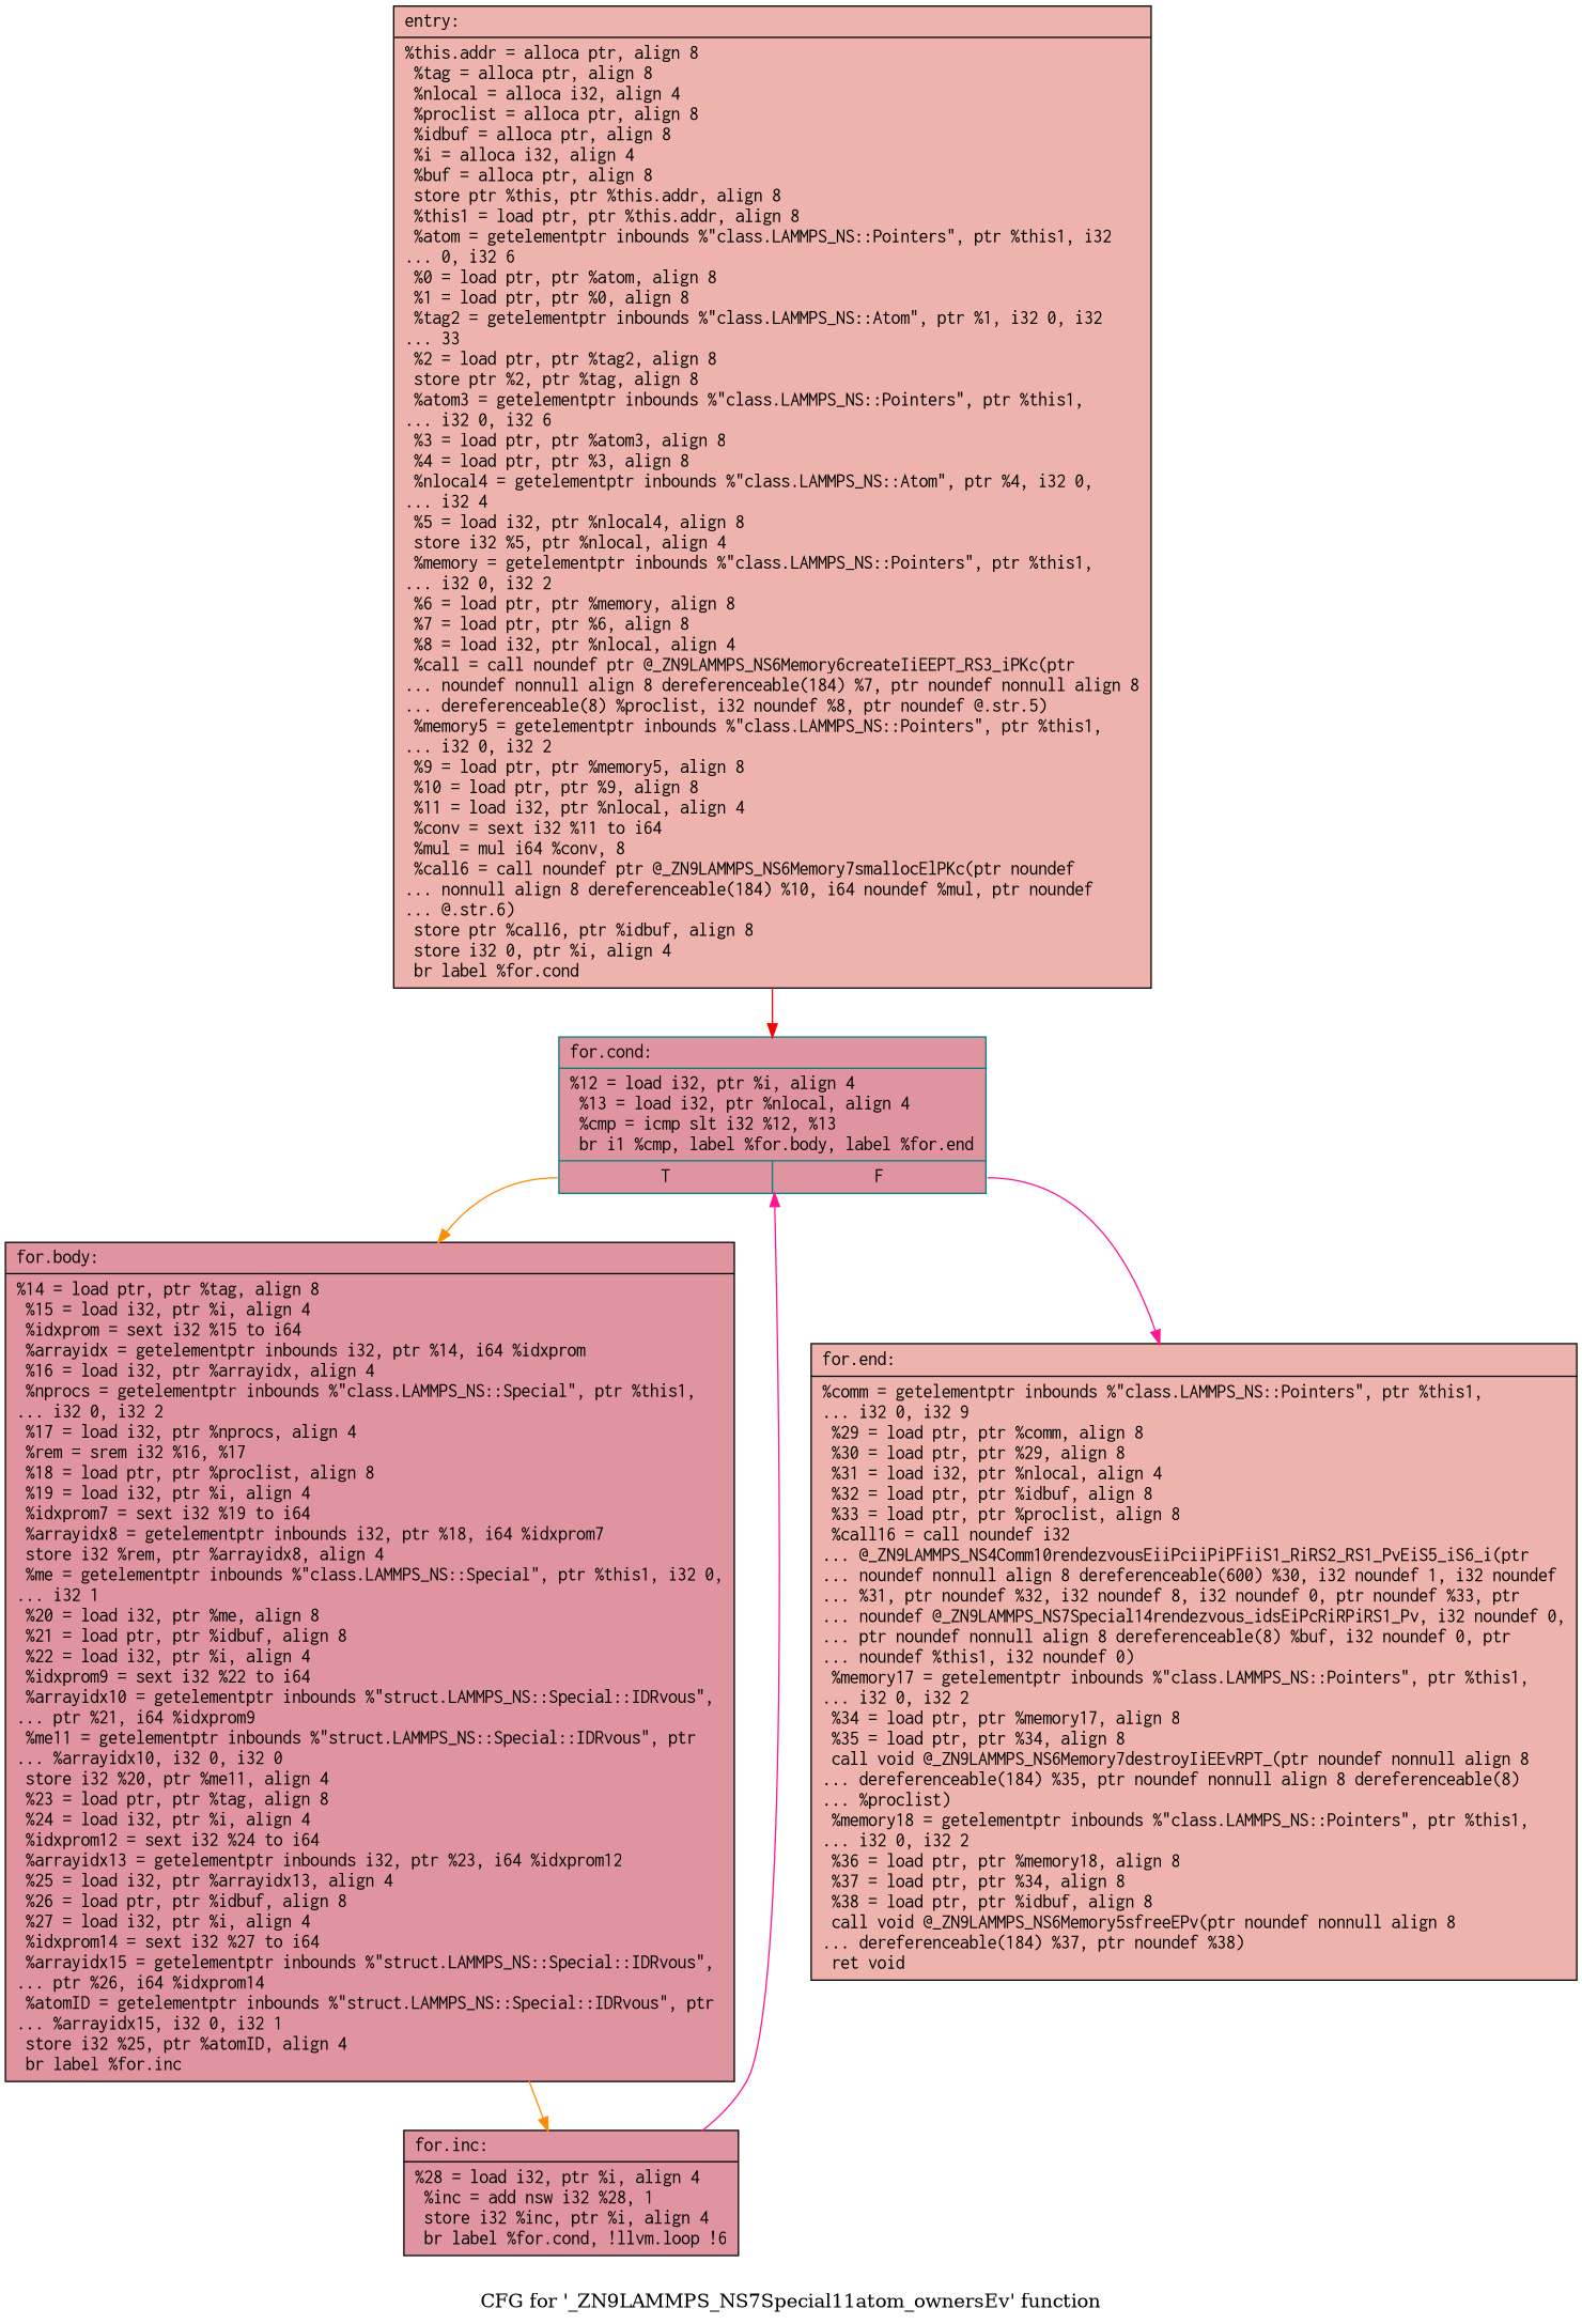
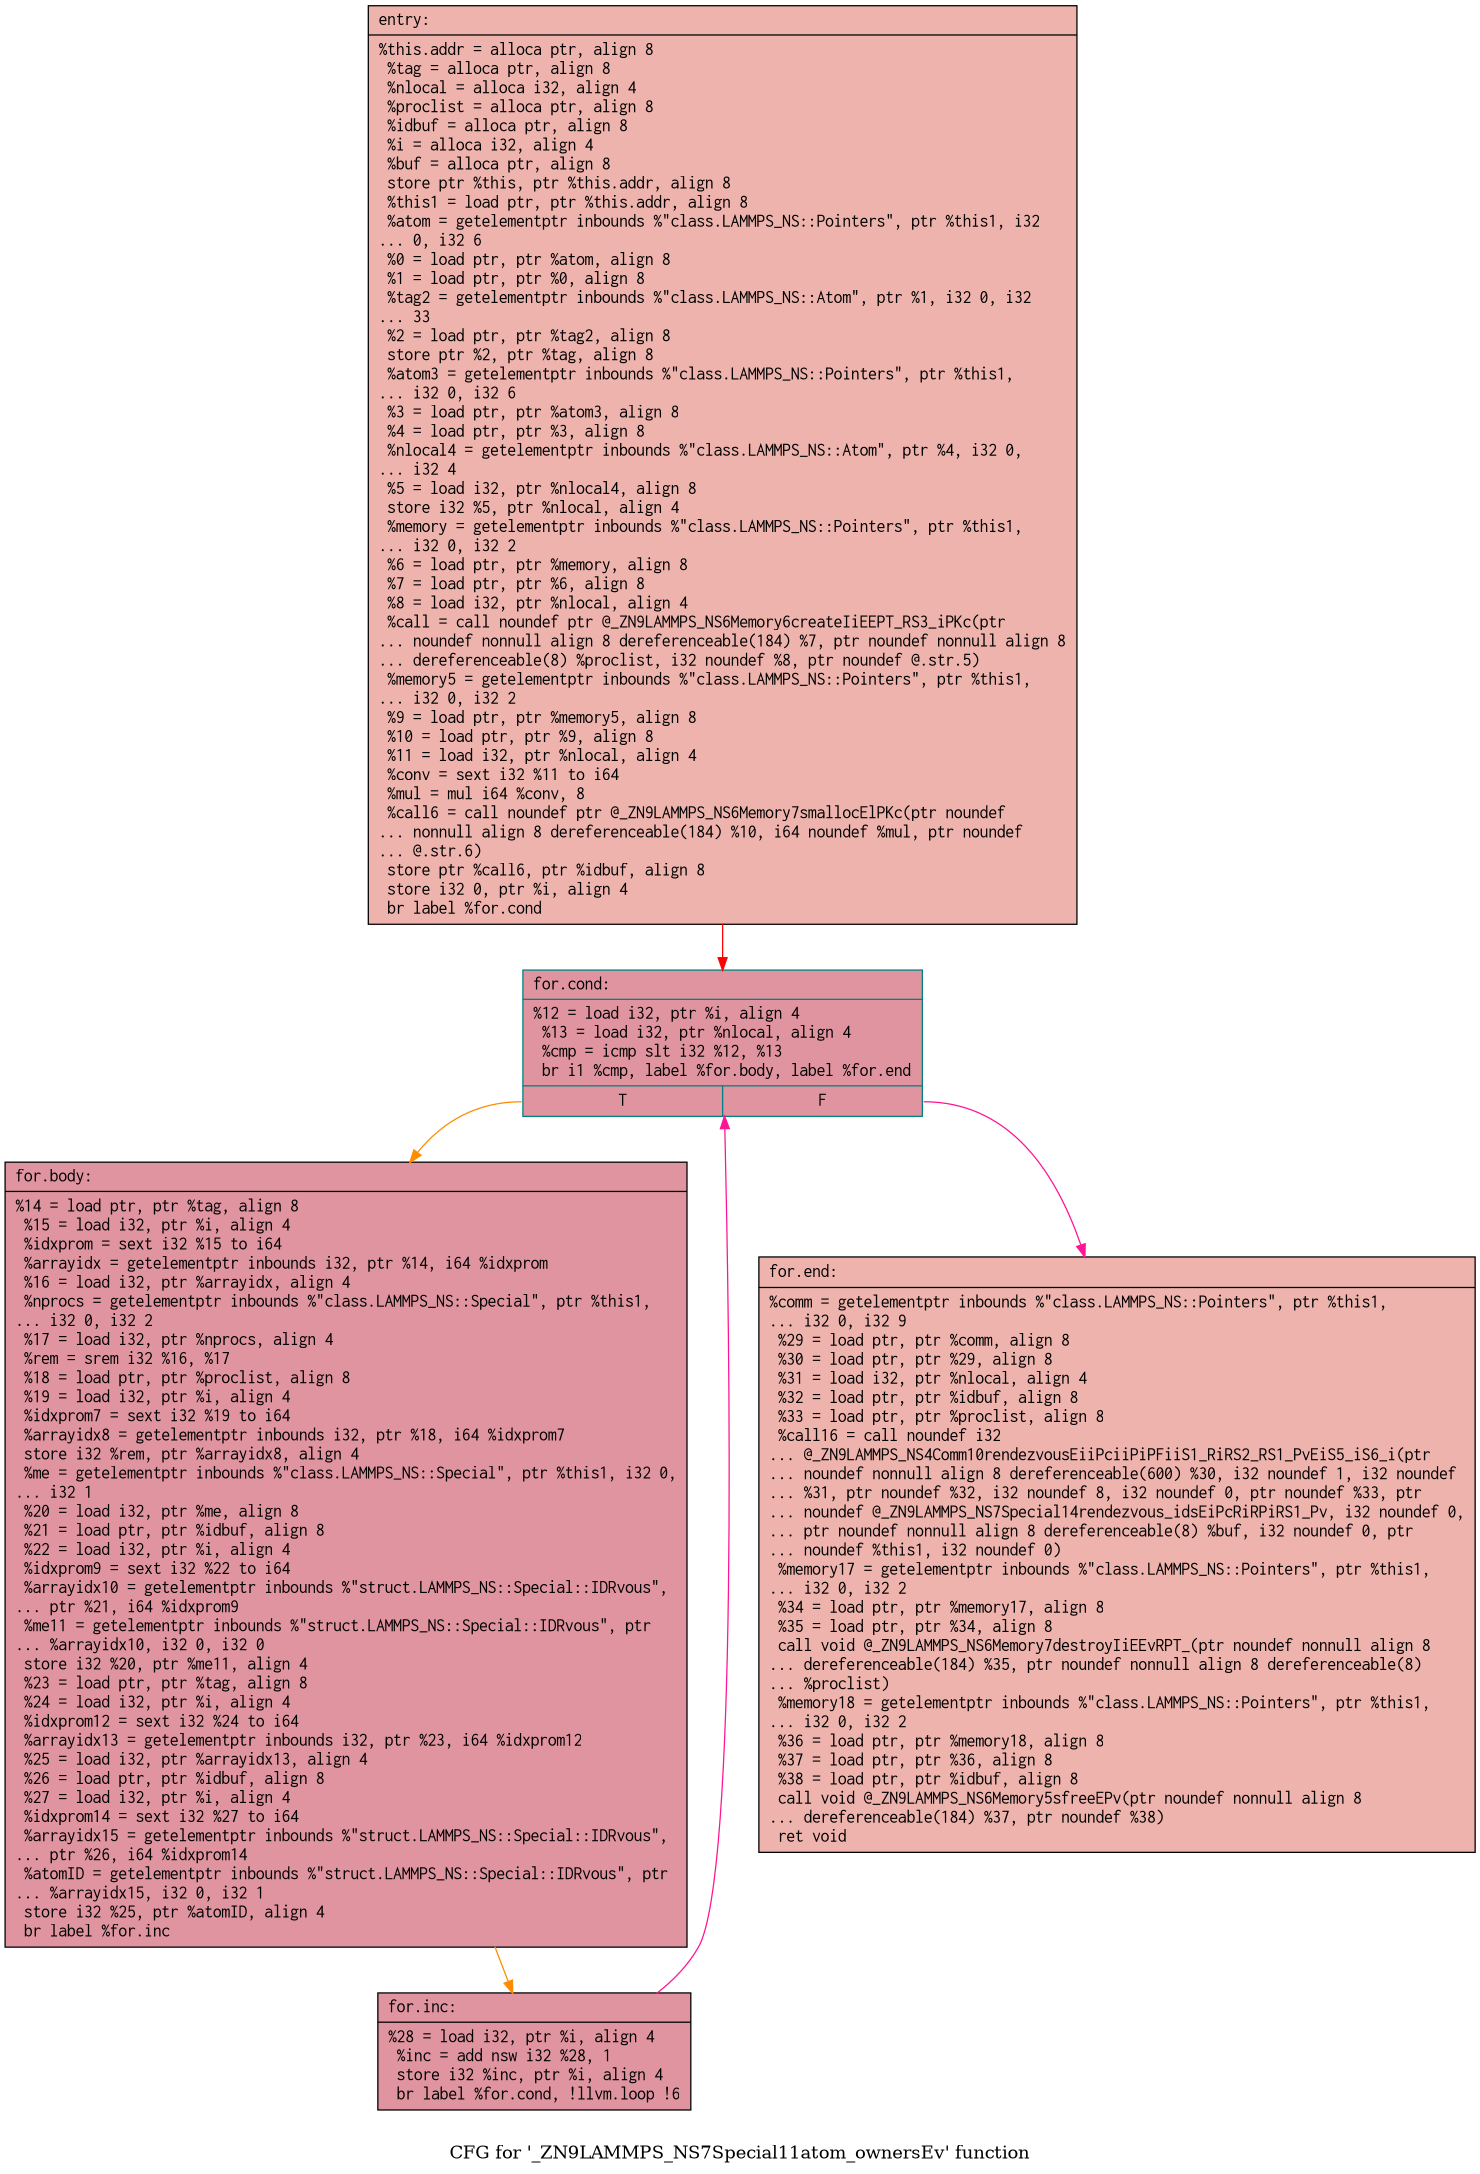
  digraph {
    label="CFG for '_ZN9LAMMPS_NS7Special11atom_ownersEv' function"
    node [color=black fillcolor="#b70d2870" fontname=Courier shape=record style=filled]
    edge [color=darkorange]
    n1 [fillcolor="#d6524470" label="{entry:\l|  %this.addr = alloca ptr, align 8\l  %tag = alloca ptr, align 8\l  %nlocal = alloca i32, align 4\l  %proclist = alloca ptr, align 8\l  %idbuf = alloca ptr, align 8\l  %i = alloca i32, align 4\l  %buf = alloca ptr, align 8\l  store ptr %this, ptr %this.addr, align 8\l  %this1 = load ptr, ptr %this.addr, align 8\l  %atom = getelementptr inbounds %\"class.LAMMPS_NS::Pointers\", ptr %this1, i32\l... 0, i32 6\l  %0 = load ptr, ptr %atom, align 8\l  %1 = load ptr, ptr %0, align 8\l  %tag2 = getelementptr inbounds %\"class.LAMMPS_NS::Atom\", ptr %1, i32 0, i32\l... 33\l  %2 = load ptr, ptr %tag2, align 8\l  store ptr %2, ptr %tag, align 8\l  %atom3 = getelementptr inbounds %\"class.LAMMPS_NS::Pointers\", ptr %this1,\l... i32 0, i32 6\l  %3 = load ptr, ptr %atom3, align 8\l  %4 = load ptr, ptr %3, align 8\l  %nlocal4 = getelementptr inbounds %\"class.LAMMPS_NS::Atom\", ptr %4, i32 0,\l... i32 4\l  %5 = load i32, ptr %nlocal4, align 8\l  store i32 %5, ptr %nlocal, align 4\l  %memory = getelementptr inbounds %\"class.LAMMPS_NS::Pointers\", ptr %this1,\l... i32 0, i32 2\l  %6 = load ptr, ptr %memory, align 8\l  %7 = load ptr, ptr %6, align 8\l  %8 = load i32, ptr %nlocal, align 4\l  %call = call noundef ptr @_ZN9LAMMPS_NS6Memory6createIiEEPT_RS3_iPKc(ptr\l... noundef nonnull align 8 dereferenceable(184) %7, ptr noundef nonnull align 8\l... dereferenceable(8) %proclist, i32 noundef %8, ptr noundef @.str.5)\l  %memory5 = getelementptr inbounds %\"class.LAMMPS_NS::Pointers\", ptr %this1,\l... i32 0, i32 2\l  %9 = load ptr, ptr %memory5, align 8\l  %10 = load ptr, ptr %9, align 8\l  %11 = load i32, ptr %nlocal, align 4\l  %conv = sext i32 %11 to i64\l  %mul = mul i64 %conv, 8\l  %call6 = call noundef ptr @_ZN9LAMMPS_NS6Memory7smallocElPKc(ptr noundef\l... nonnull align 8 dereferenceable(184) %10, i64 noundef %mul, ptr noundef\l... @.str.6)\l  store ptr %call6, ptr %idbuf, align 8\l  store i32 0, ptr %i, align 4\l  br label %for.cond\l}"]
    n2 [color=teal label="{for.cond:\l|  %12 = load i32, ptr %i, align 4\l  %13 = load i32, ptr %nlocal, align 4\l  %cmp = icmp slt i32 %12, %13\l  br i1 %cmp, label %for.body, label %for.end\l|{<s0>T|<s1>F}}"]
    n3 [label="{for.body:\l|  %14 = load ptr, ptr %tag, align 8\l  %15 = load i32, ptr %i, align 4\l  %idxprom = sext i32 %15 to i64\l  %arrayidx = getelementptr inbounds i32, ptr %14, i64 %idxprom\l  %16 = load i32, ptr %arrayidx, align 4\l  %nprocs = getelementptr inbounds %\"class.LAMMPS_NS::Special\", ptr %this1,\l... i32 0, i32 2\l  %17 = load i32, ptr %nprocs, align 4\l  %rem = srem i32 %16, %17\l  %18 = load ptr, ptr %proclist, align 8\l  %19 = load i32, ptr %i, align 4\l  %idxprom7 = sext i32 %19 to i64\l  %arrayidx8 = getelementptr inbounds i32, ptr %18, i64 %idxprom7\l  store i32 %rem, ptr %arrayidx8, align 4\l  %me = getelementptr inbounds %\"class.LAMMPS_NS::Special\", ptr %this1, i32 0,\l... i32 1\l  %20 = load i32, ptr %me, align 8\l  %21 = load ptr, ptr %idbuf, align 8\l  %22 = load i32, ptr %i, align 4\l  %idxprom9 = sext i32 %22 to i64\l  %arrayidx10 = getelementptr inbounds %\"struct.LAMMPS_NS::Special::IDRvous\",\l... ptr %21, i64 %idxprom9\l  %me11 = getelementptr inbounds %\"struct.LAMMPS_NS::Special::IDRvous\", ptr\l... %arrayidx10, i32 0, i32 0\l  store i32 %20, ptr %me11, align 4\l  %23 = load ptr, ptr %tag, align 8\l  %24 = load i32, ptr %i, align 4\l  %idxprom12 = sext i32 %24 to i64\l  %arrayidx13 = getelementptr inbounds i32, ptr %23, i64 %idxprom12\l  %25 = load i32, ptr %arrayidx13, align 4\l  %26 = load ptr, ptr %idbuf, align 8\l  %27 = load i32, ptr %i, align 4\l  %idxprom14 = sext i32 %27 to i64\l  %arrayidx15 = getelementptr inbounds %\"struct.LAMMPS_NS::Special::IDRvous\",\l... ptr %26, i64 %idxprom14\l  %atomID = getelementptr inbounds %\"struct.LAMMPS_NS::Special::IDRvous\", ptr\l... %arrayidx15, i32 0, i32 1\l  store i32 %25, ptr %atomID, align 4\l  br label %for.inc\l}"]
-   n4 [fillcolor="#d6524470" label="{for.end:\l|  %comm = getelementptr inbounds %\"class.LAMMPS_NS::Pointers\", ptr %this1,\l... i32 0, i32 9\l  %29 = load ptr, ptr %comm, align 8\l  %30 = load ptr, ptr %29, align 8\l  %31 = load i32, ptr %nlocal, align 4\l  %32 = load ptr, ptr %idbuf, align 8\l  %33 = load ptr, ptr %proclist, align 8\l  %call16 = call noundef i32\l... @_ZN9LAMMPS_NS4Comm10rendezvousEiiPciiPiPFiiS1_RiRS2_RS1_PvEiS5_iS6_i(ptr\l... noundef nonnull align 8 dereferenceable(600) %30, i32 noundef 1, i32 noundef\l... %31, ptr noundef %32, i32 noundef 8, i32 noundef 0, ptr noundef %33, ptr\l... noundef @_ZN9LAMMPS_NS7Special14rendezvous_idsEiPcRiRPiRS1_Pv, i32 noundef 0,\l... ptr noundef nonnull align 8 dereferenceable(8) %buf, i32 noundef 0, ptr\l... noundef %this1, i32 noundef 0)\l  %memory17 = getelementptr inbounds %\"class.LAMMPS_NS::Pointers\", ptr %this1,\l... i32 0, i32 2\l  %34 = load ptr, ptr %memory17, align 8\l  %35 = load ptr, ptr %34, align 8\l  call void @_ZN9LAMMPS_NS6Memory7destroyIiEEvRPT_(ptr noundef nonnull align 8\l... dereferenceable(184) %35, ptr noundef nonnull align 8 dereferenceable(8)\l... %proclist)\l  %memory18 = getelementptr inbounds %\"class.LAMMPS_NS::Pointers\", ptr %this1,\l... i32 0, i32 2\l  %36 = load ptr, ptr %memory18, align 8\l  %37 = load ptr, ptr %34, align 8\l  %38 = load ptr, ptr %idbuf, align 8\l  call void @_ZN9LAMMPS_NS6Memory5sfreeEPv(ptr noundef nonnull align 8\l... dereferenceable(184) %37, ptr noundef %38)\l  ret void\l}"]
+   n4 [fillcolor="#d6524470" label="{for.end:\l|  %comm = getelementptr inbounds %\"class.LAMMPS_NS::Pointers\", ptr %this1,\l... i32 0, i32 9\l  %29 = load ptr, ptr %comm, align 8\l  %30 = load ptr, ptr %29, align 8\l  %31 = load i32, ptr %nlocal, align 4\l  %32 = load ptr, ptr %idbuf, align 8\l  %33 = load ptr, ptr %proclist, align 8\l  %call16 = call noundef i32\l... @_ZN9LAMMPS_NS4Comm10rendezvousEiiPciiPiPFiiS1_RiRS2_RS1_PvEiS5_iS6_i(ptr\l... noundef nonnull align 8 dereferenceable(600) %30, i32 noundef 1, i32 noundef\l... %31, ptr noundef %32, i32 noundef 8, i32 noundef 0, ptr noundef %33, ptr\l... noundef @_ZN9LAMMPS_NS7Special14rendezvous_idsEiPcRiRPiRS1_Pv, i32 noundef 0,\l... ptr noundef nonnull align 8 dereferenceable(8) %buf, i32 noundef 0, ptr\l... noundef %this1, i32 noundef 0)\l  %memory17 = getelementptr inbounds %\"class.LAMMPS_NS::Pointers\", ptr %this1,\l... i32 0, i32 2\l  %34 = load ptr, ptr %memory17, align 8\l  %35 = load ptr, ptr %34, align 8\l  call void @_ZN9LAMMPS_NS6Memory7destroyIiEEvRPT_(ptr noundef nonnull align 8\l... dereferenceable(184) %35, ptr noundef nonnull align 8 dereferenceable(8)\l... %proclist)\l  %memory18 = getelementptr inbounds %\"class.LAMMPS_NS::Pointers\", ptr %this1,\l... i32 0, i32 2\l  %36 = load ptr, ptr %memory18, align 8\l  %37 = load ptr, ptr %36, align 8\l  %38 = load ptr, ptr %idbuf, align 8\l  call void @_ZN9LAMMPS_NS6Memory5sfreeEPv(ptr noundef nonnull align 8\l... dereferenceable(184) %37, ptr noundef %38)\l  ret void\l}"]
    n5 [label="{for.inc:\l|  %28 = load i32, ptr %i, align 4\l  %inc = add nsw i32 %28, 1\l  store i32 %inc, ptr %i, align 4\l  br label %for.cond, !llvm.loop !6\l}"]
    n1 -> n2 [color=red]
    n2 -> n3 [tailport=s0]
    n2 -> n4 [tailport=s1 color=deeppink]
    n3 -> n5
    n5 -> n2 [color=deeppink]
  }
